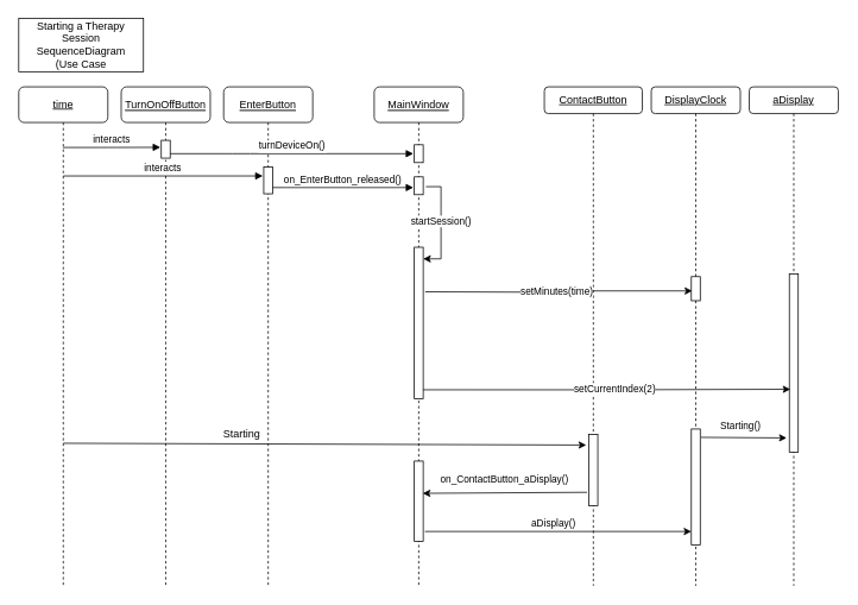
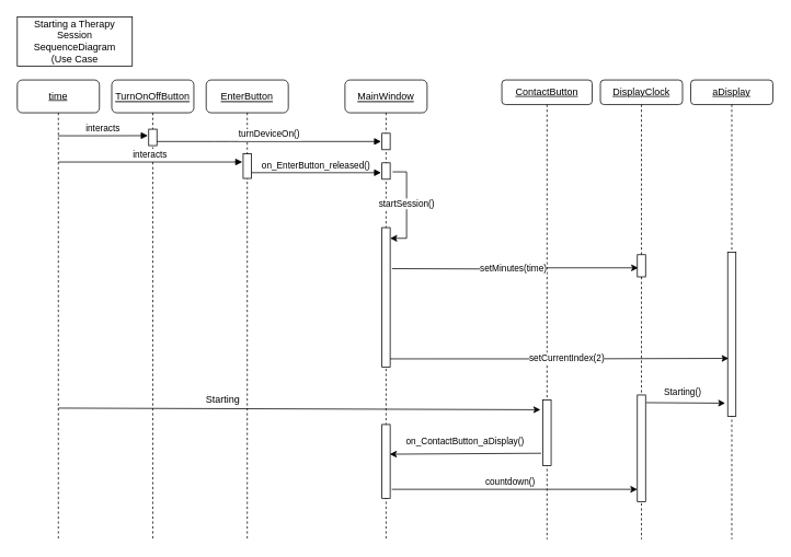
  <mxCell id="0" />
  <mxCell id="1" parent="0" />
  <mxCell id="2" value="&lt;font face=&quot;Helvetica&quot;&gt;&lt;u&gt;ContactButton&lt;/u&gt;&lt;/font&gt;" style="shape=umlLifeline;perimeter=lifelinePerimeter;whiteSpace=wrap;html=1;container=1;collapsible=0;recursiveResize=0;outlineConnect=0;rounded=1;shadow=0;comic=0;labelBackgroundColor=none;strokeWidth=1;fontFamily=Helvetica;fontSize=12;align=center;size=30;" parent="1" vertex="1"><mxGeometry x="610" y="97" width="110" height="560" as="geometry" /></mxCell>
  <mxCell id="3" value="" style="points=[];perimeter=orthogonalPerimeter;rounded=0;shadow=0;strokeWidth=1;fontFamily=Helvetica;" parent="2" vertex="1"><mxGeometry x="50" y="390" width="10" height="80" as="geometry" /></mxCell>
- <mxCell id="4" value="aDisplay()" style="text;html=1;align=center;verticalAlign=middle;resizable=0;points=[];autosize=1;strokeColor=none;fillColor=none;fontSize=11;fontFamily=Helvetica;" parent="2" vertex="1"><mxGeometry x="-30" y="480" width="80" height="20" as="geometry" /></mxCell>
+ <mxCell id="4" value="countdown()" style="text;html=1;align=center;verticalAlign=middle;resizable=0;points=[];autosize=1;strokeColor=none;fillColor=none;fontSize=11;fontFamily=Helvetica;" parent="2" vertex="1"><mxGeometry x="-30" y="480" width="80" height="20" as="geometry" /></mxCell>
  <mxCell id="5" value="EnterButton" style="shape=umlLifeline;perimeter=lifelinePerimeter;container=1;collapsible=0;recursiveResize=0;rounded=1;shadow=0;strokeWidth=1;fontFamily=Helvetica;fontStyle=4" parent="1" vertex="1"><mxGeometry x="250" y="97" width="100" height="560" as="geometry" /></mxCell>
  <mxCell id="6" value="" style="points=[];perimeter=orthogonalPerimeter;rounded=0;shadow=0;strokeWidth=1;fontFamily=Helvetica;" parent="5" vertex="1"><mxGeometry x="45" y="90" width="10" height="30" as="geometry" /></mxCell>
  <mxCell id="7" value="TurnOnOffButton" style="shape=umlLifeline;perimeter=lifelinePerimeter;container=1;collapsible=0;recursiveResize=0;rounded=1;shadow=0;strokeWidth=1;fontFamily=Helvetica;fontStyle=4" parent="1" vertex="1"><mxGeometry x="135" y="97" width="100" height="560" as="geometry" /></mxCell>
  <mxCell id="8" value="" style="points=[];perimeter=orthogonalPerimeter;rounded=0;shadow=0;strokeWidth=1;fontFamily=Helvetica;" parent="7" vertex="1"><mxGeometry x="45" y="60" width="10" height="20" as="geometry" /></mxCell>
  <mxCell id="9" value="interacts" style="verticalAlign=bottom;endArrow=block;shadow=0;strokeWidth=1;fontFamily=Helvetica;entryX=-0.1;entryY=0.433;entryDx=0;entryDy=0;entryPerimeter=0;" parent="7" edge="1"><mxGeometry relative="1" as="geometry"><mxPoint x="-65" y="100.0" as="sourcePoint" /><mxPoint x="159" y="99.99" as="targetPoint" /></mxGeometry></mxCell>
  <mxCell id="10" value="MainWindow" style="shape=umlLifeline;perimeter=lifelinePerimeter;container=1;collapsible=0;recursiveResize=0;rounded=1;shadow=0;strokeWidth=1;fontFamily=Helvetica;fontStyle=4" parent="1" vertex="1"><mxGeometry x="419" y="97" width="100" height="560" as="geometry" /></mxCell>
  <mxCell id="11" value="" style="points=[];perimeter=orthogonalPerimeter;rounded=0;shadow=0;strokeWidth=1;fontFamily=Helvetica;" parent="10" vertex="1"><mxGeometry x="45" y="65" width="10" height="20" as="geometry" /></mxCell>
  <mxCell id="12" value="" style="points=[];perimeter=orthogonalPerimeter;rounded=0;shadow=0;strokeWidth=1;fontFamily=Helvetica;" parent="10" vertex="1"><mxGeometry x="45" y="180" width="10" height="170" as="geometry" /></mxCell>
  <mxCell id="13" value="startSession()" style="edgeStyle=orthogonalEdgeStyle;rounded=0;orthogonalLoop=1;jettySize=auto;html=1;fontFamily=Helvetica;exitX=1.3;exitY=0.55;exitDx=0;exitDy=0;exitPerimeter=0;" parent="10" source="16" target="12" edge="1"><mxGeometry x="-0.054" relative="1" as="geometry"><mxPoint x="75" y="113" as="sourcePoint" /><mxPoint x="179.5" y="100" as="targetPoint" /><Array as="points"><mxPoint x="75" y="112" /><mxPoint x="75" y="193" /></Array><mxPoint as="offset" /></mxGeometry></mxCell>
  <mxCell id="14" value="setMinutes(time)" style="edgeStyle=orthogonalEdgeStyle;rounded=0;orthogonalLoop=1;jettySize=auto;html=1;exitX=1.214;exitY=0.5;exitDx=0;exitDy=0;exitPerimeter=0;fontFamily=Helvetica;entryX=0.1;entryY=0.593;entryDx=0;entryDy=0;entryPerimeter=0;" parent="10" target="24" edge="1"><mxGeometry x="-0.015" relative="1" as="geometry"><mxPoint x="57.28" y="230" as="sourcePoint" /><mxPoint x="291" y="230" as="targetPoint" /><Array as="points" /><mxPoint as="offset" /></mxGeometry></mxCell>
  <mxCell id="15" value="" style="points=[];perimeter=orthogonalPerimeter;rounded=0;shadow=0;strokeWidth=1;fontFamily=Helvetica;" parent="10" vertex="1"><mxGeometry x="45" y="420" width="10" height="90" as="geometry" /></mxCell>
  <mxCell id="16" value="" style="points=[];perimeter=orthogonalPerimeter;rounded=0;shadow=0;strokeWidth=1;fontFamily=Helvetica;" parent="10" vertex="1"><mxGeometry x="45" y="101" width="10" height="20" as="geometry" /></mxCell>
  <mxCell id="17" value="turnDeviceOn()" style="verticalAlign=bottom;endArrow=block;shadow=0;strokeWidth=1;fontFamily=Helvetica;entryX=-0.1;entryY=0.5;entryDx=0;entryDy=0;entryPerimeter=0;" parent="1" edge="1"><mxGeometry relative="1" as="geometry"><mxPoint x="190" y="172" as="sourcePoint" /><mxPoint x="463" y="172" as="targetPoint" /><Array as="points"><mxPoint x="270" y="172" /></Array></mxGeometry></mxCell>
  <mxCell id="18" value="&lt;u&gt;time&lt;/u&gt;" style="shape=umlLifeline;perimeter=lifelinePerimeter;whiteSpace=wrap;html=1;container=1;collapsible=0;recursiveResize=0;outlineConnect=0;rounded=1;shadow=0;comic=0;labelBackgroundColor=none;strokeWidth=1;fontFamily=Helvetica;fontSize=12;align=center;" parent="1" vertex="1"><mxGeometry x="20" y="97" width="100" height="560" as="geometry" /></mxCell>
  <mxCell id="19" value="" style="endArrow=classic;html=1;rounded=0;entryX=-0.3;entryY=0.15;entryDx=0;entryDy=0;entryPerimeter=0;fontFamily=Helvetica;" parent="18" target="3" edge="1"><mxGeometry width="50" height="50" relative="1" as="geometry"><mxPoint x="50" y="400" as="sourcePoint" /><mxPoint x="545" y="400" as="targetPoint" /></mxGeometry></mxCell>
  <mxCell id="20" value="&lt;u&gt;aDisplay&lt;/u&gt;" style="shape=umlLifeline;perimeter=lifelinePerimeter;whiteSpace=wrap;html=1;container=1;collapsible=0;recursiveResize=0;outlineConnect=0;rounded=1;shadow=0;comic=0;labelBackgroundColor=none;strokeWidth=1;fontFamily=Helvetica;fontSize=12;align=center;size=30;" parent="1" vertex="1"><mxGeometry x="840" y="97" width="100" height="560" as="geometry" /></mxCell>
  <mxCell id="21" value="" style="points=[];perimeter=orthogonalPerimeter;rounded=0;shadow=0;strokeWidth=1;fontFamily=Helvetica;" parent="20" vertex="1"><mxGeometry x="45" y="210" width="10" height="200" as="geometry" /></mxCell>
  <mxCell id="22" value="setCurrentIndex(2)" style="edgeStyle=orthogonalEdgeStyle;rounded=0;orthogonalLoop=1;jettySize=auto;html=1;entryX=0.114;entryY=0.647;entryDx=0;entryDy=0;entryPerimeter=0;fontFamily=Helvetica;exitX=1;exitY=0.941;exitDx=0;exitDy=0;exitPerimeter=0;" parent="1" source="12" target="21" edge="1"><mxGeometry x="0.048" relative="1" as="geometry"><mxPoint x="480" y="436" as="sourcePoint" /><mxPoint x="587" y="437" as="targetPoint" /><Array as="points" /><mxPoint as="offset" /></mxGeometry></mxCell>
  <mxCell id="23" value="&lt;font face=&quot;Helvetica&quot;&gt;&lt;u&gt;DisplayClock&lt;/u&gt;&lt;/font&gt;" style="shape=umlLifeline;perimeter=lifelinePerimeter;whiteSpace=wrap;html=1;container=1;collapsible=0;recursiveResize=0;outlineConnect=0;rounded=1;shadow=0;comic=0;labelBackgroundColor=none;strokeWidth=1;fontFamily=Helvetica;fontSize=12;align=center;size=30;" parent="1" vertex="1"><mxGeometry x="730" y="97" width="100" height="560" as="geometry" /></mxCell>
  <mxCell id="24" value="" style="points=[];perimeter=orthogonalPerimeter;rounded=0;shadow=0;strokeWidth=1;fontFamily=Helvetica;" parent="23" vertex="1"><mxGeometry x="45" y="213" width="10" height="27" as="geometry" /></mxCell>
  <mxCell id="25" value="" style="points=[];perimeter=orthogonalPerimeter;rounded=0;shadow=0;strokeWidth=1;fontFamily=Helvetica;" parent="23" vertex="1"><mxGeometry x="45" y="384" width="10" height="130" as="geometry" /></mxCell>
  <mxCell id="26" value="" style="endArrow=classic;html=1;rounded=0;entryX=0.95;entryY=0.402;entryDx=0;entryDy=0;entryPerimeter=0;fontFamily=Helvetica;exitX=-0.2;exitY=0.813;exitDx=0;exitDy=0;exitPerimeter=0;" parent="1" source="3" target="15" edge="1"><mxGeometry width="50" height="50" relative="1" as="geometry"><mxPoint x="607" y="553" as="sourcePoint" /><mxPoint x="617.33" y="504.86" as="targetPoint" /><Array as="points" /></mxGeometry></mxCell>
  <mxCell id="27" value="&lt;span style=&quot;font-size: 12.0px&quot;&gt;Starting&lt;/span&gt;" style="text;html=1;align=center;verticalAlign=middle;resizable=0;points=[];autosize=1;strokeColor=none;fillColor=none;fontSize=8;fontFamily=Helvetica;" parent="1" vertex="1"><mxGeometry x="235" y="477" width="70" height="20" as="geometry" /></mxCell>
  <mxCell id="28" value="" style="endArrow=classic;html=1;rounded=0;fontSize=12;fontFamily=Helvetica;" parent="1" target="25" edge="1"><mxGeometry width="50" height="50" relative="1" as="geometry"><mxPoint x="476" y="596" as="sourcePoint" /><mxPoint x="647" y="397" as="targetPoint" /></mxGeometry></mxCell>
  <mxCell id="29" value="" style="endArrow=classic;html=1;rounded=0;fontSize=12;exitX=1.1;exitY=0.072;exitDx=0;exitDy=0;exitPerimeter=0;entryX=-0.3;entryY=0.92;entryDx=0;entryDy=0;entryPerimeter=0;fontFamily=Helvetica;" parent="1" source="25" target="21" edge="1"><mxGeometry width="50" height="50" relative="1" as="geometry"><mxPoint x="800" y="527" as="sourcePoint" /><mxPoint x="880" y="491" as="targetPoint" /></mxGeometry></mxCell>
  <mxCell id="30" value="Starting()" style="text;html=1;align=center;verticalAlign=middle;resizable=0;points=[];autosize=1;strokeColor=none;fillColor=none;fontSize=11;fontFamily=Helvetica;" parent="1" vertex="1"><mxGeometry x="785" y="467" width="90" height="20" as="geometry" /></mxCell>
  <mxCell id="31" value="on_ContactButton_aDisplay()" style="text;html=1;align=center;verticalAlign=middle;resizable=0;points=[];autosize=1;strokeColor=none;fillColor=none;fontSize=11;fontFamily=Helvetica;" parent="1" vertex="1"><mxGeometry x="485" y="527" width="160" height="20" as="geometry" /></mxCell>
  <mxCell id="32" value="interacts" style="verticalAlign=bottom;endArrow=block;shadow=0;strokeWidth=1;fontFamily=Helvetica;entryX=-0.1;entryY=0.093;entryDx=0;entryDy=0;entryPerimeter=0;" parent="1" edge="1"><mxGeometry relative="1" as="geometry"><mxPoint x="69.5" y="165" as="sourcePoint" /><mxPoint x="179" y="164.86" as="targetPoint" /><Array as="points"><mxPoint x="120" y="165" /></Array></mxGeometry></mxCell>
  <mxCell id="33" value="on_EnterButton_released()" style="verticalAlign=bottom;endArrow=block;shadow=0;strokeWidth=1;fontFamily=Helvetica;entryX=-0.1;entryY=0.15;entryDx=0;entryDy=0;entryPerimeter=0;exitX=1;exitY=0.467;exitDx=0;exitDy=0;exitPerimeter=0;" parent="1" edge="1"><mxGeometry relative="1" as="geometry"><mxPoint x="305" y="210.01" as="sourcePoint" /><mxPoint x="463" y="210" as="targetPoint" /></mxGeometry></mxCell>
  <mxCell id="34" value="Starting a Therapy Session &lt;br&gt;&lt;div&gt;SequenceDiagram&lt;/div&gt;&lt;div&gt;(Use Case &lt;br&gt;&lt;/div&gt;" style="rounded=0;whiteSpace=wrap;html=1;fontFamily=Helvetica;" vertex="1" parent="1"><mxGeometry x="20" y="20" width="140" height="60" as="geometry" /></mxCell>
